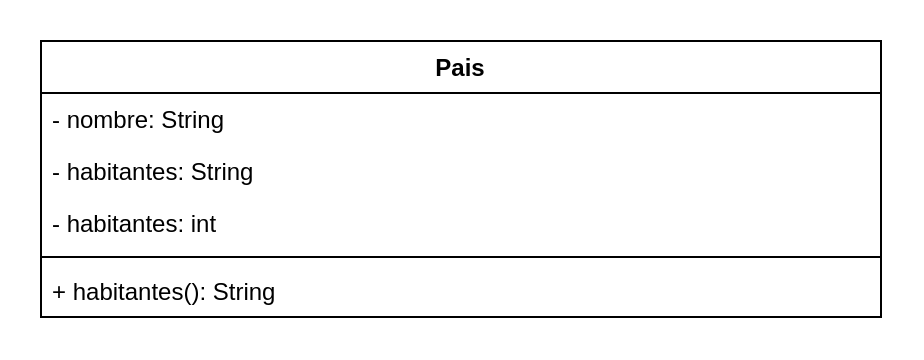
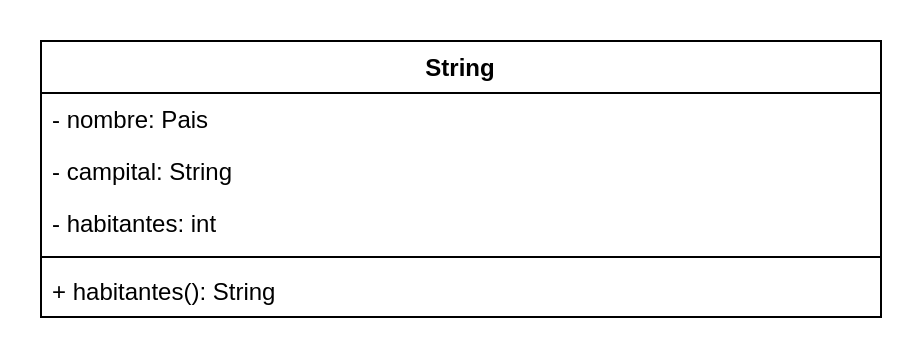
  <mxCell id="0" />
  <mxCell id="1" parent="0" />
- <mxCell id="2" value="Pais" style="swimlane;fontStyle=1;align=center;verticalAlign=top;childLayout=stackLayout;horizontal=1;startSize=26;horizontalStack=0;resizeParent=1;resizeParentMax=0;resizeLast=0;collapsible=1;marginBottom=0;whiteSpace=wrap;html=1;" vertex="1" parent="1"><mxGeometry x="20" y="20" width="420" height="138" as="geometry" /></mxCell>
- <mxCell id="3" value="- nombre: String" style="text;strokeColor=none;fillColor=none;align=left;verticalAlign=top;spacingLeft=4;spacingRight=4;overflow=hidden;rotatable=0;points=[[0,0.5],[1,0.5]];portConstraint=eastwest;whiteSpace=wrap;html=1;" vertex="1" parent="2"><mxGeometry y="26" width="420" height="26" as="geometry" /></mxCell>
- <mxCell id="4" value="- habitantes: String" style="text;strokeColor=none;fillColor=none;align=left;verticalAlign=top;spacingLeft=4;spacingRight=4;overflow=hidden;rotatable=0;points=[[0,0.5],[1,0.5]];portConstraint=eastwest;whiteSpace=wrap;html=1;" vertex="1" parent="2"><mxGeometry y="52" width="420" height="26" as="geometry" /></mxCell>
+ <mxCell id="2" value="String" style="swimlane;fontStyle=1;align=center;verticalAlign=top;childLayout=stackLayout;horizontal=1;startSize=26;horizontalStack=0;resizeParent=1;resizeParentMax=0;resizeLast=0;collapsible=1;marginBottom=0;whiteSpace=wrap;html=1;" vertex="1" parent="1"><mxGeometry x="20" y="20" width="420" height="138" as="geometry" /></mxCell>
+ <mxCell id="3" value="- nombre: Pais" style="text;strokeColor=none;fillColor=none;align=left;verticalAlign=top;spacingLeft=4;spacingRight=4;overflow=hidden;rotatable=0;points=[[0,0.5],[1,0.5]];portConstraint=eastwest;whiteSpace=wrap;html=1;" vertex="1" parent="2"><mxGeometry y="26" width="420" height="26" as="geometry" /></mxCell>
+ <mxCell id="4" value="- campital: String" style="text;strokeColor=none;fillColor=none;align=left;verticalAlign=top;spacingLeft=4;spacingRight=4;overflow=hidden;rotatable=0;points=[[0,0.5],[1,0.5]];portConstraint=eastwest;whiteSpace=wrap;html=1;" vertex="1" parent="2"><mxGeometry y="52" width="420" height="26" as="geometry" /></mxCell>
  <mxCell id="5" value="- habitantes: int" style="text;strokeColor=none;fillColor=none;align=left;verticalAlign=top;spacingLeft=4;spacingRight=4;overflow=hidden;rotatable=0;points=[[0,0.5],[1,0.5]];portConstraint=eastwest;whiteSpace=wrap;html=1;" vertex="1" parent="2"><mxGeometry y="78" width="420" height="26" as="geometry" /></mxCell>
  <mxCell id="6" value="" style="line;strokeWidth=1;fillColor=none;align=left;verticalAlign=middle;spacingTop=-1;spacingLeft=3;spacingRight=3;rotatable=0;labelPosition=right;points=[];portConstraint=eastwest;strokeColor=inherit;" vertex="1" parent="2"><mxGeometry y="104" width="420" height="8" as="geometry" /></mxCell>
  <mxCell id="7" value="+ habitantes(): String" style="text;strokeColor=none;fillColor=none;align=left;verticalAlign=top;spacingLeft=4;spacingRight=4;overflow=hidden;rotatable=0;points=[[0,0.5],[1,0.5]];portConstraint=eastwest;whiteSpace=wrap;html=1;" vertex="1" parent="2"><mxGeometry y="112" width="420" height="26" as="geometry" /></mxCell>
